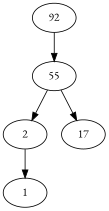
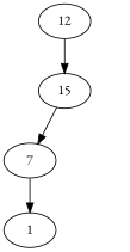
  digraph {
    fontname="EB Garamond"
    node [fontname="EB Garamond"]
    edge [fontname="EB Garamond"]
-   12 [label=92]
-   15 [label=55]
+   12
+   15
    n3 [label=1]
-   7 [label=2]
-   17
+   7
    12 -> 15
    15 -> 7
-   15 -> 17
    7 -> n3
  }
